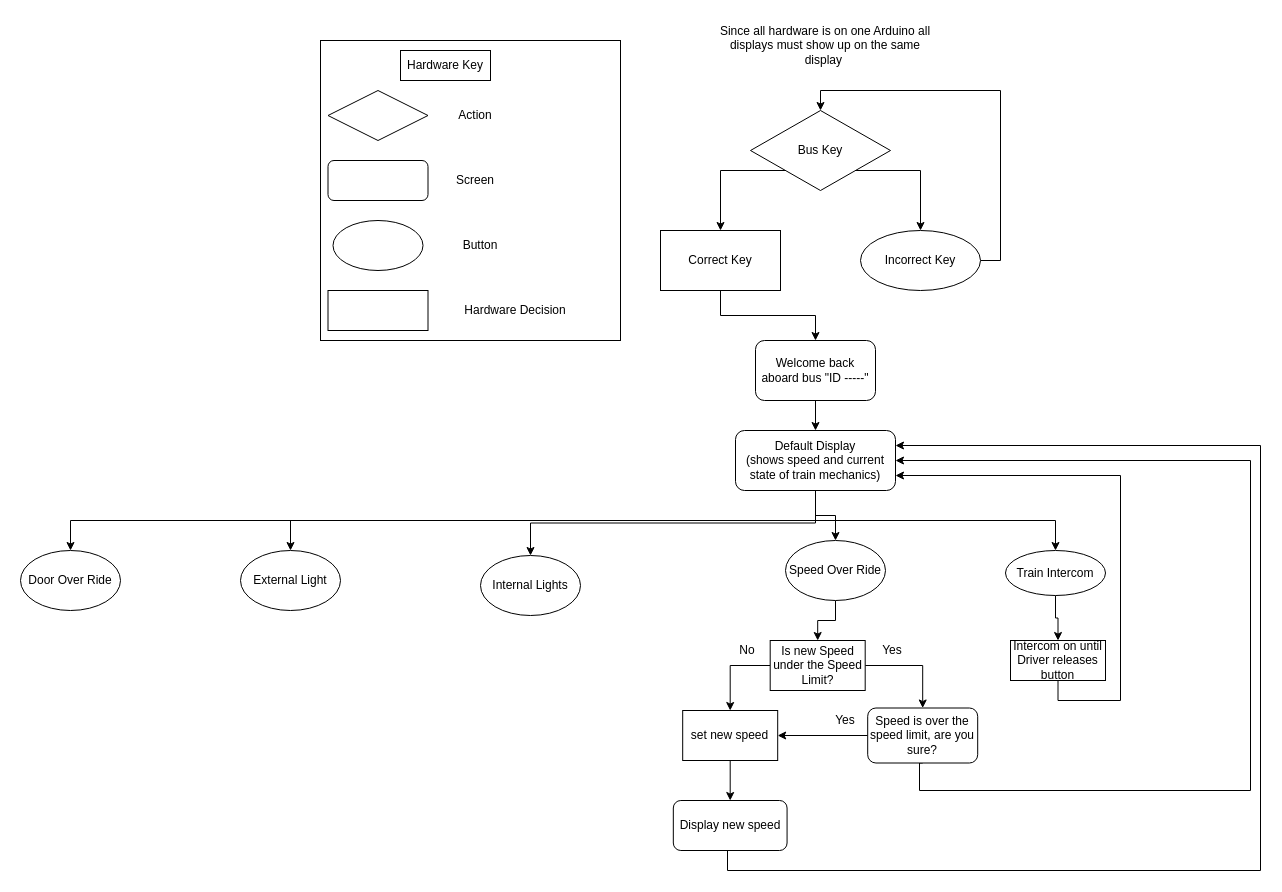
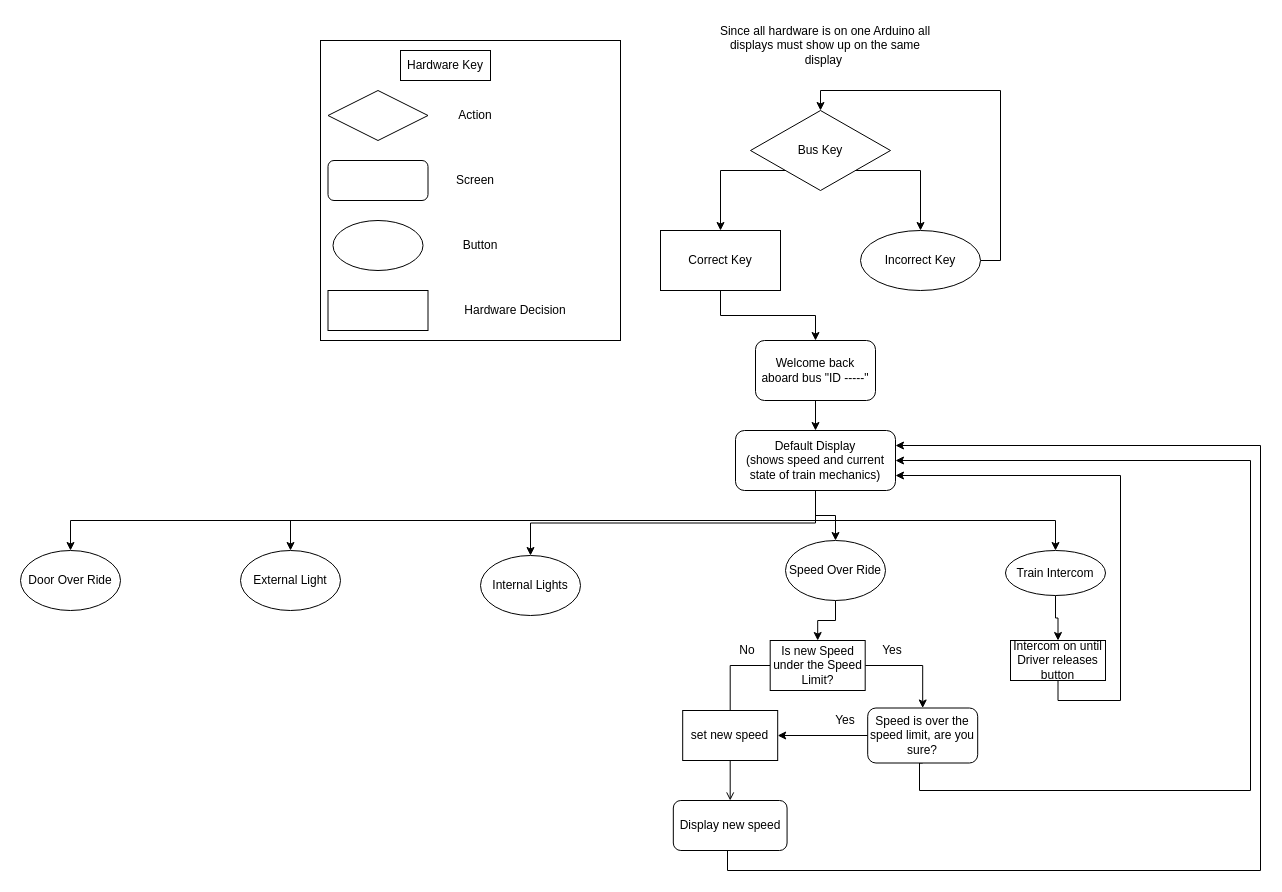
  <mxCell id="0" />
  <mxCell id="1" parent="0" />
  <mxCell id="2" value="" style="whiteSpace=wrap;html=1;aspect=fixed;" vertex="1" parent="1"><mxGeometry x="320" y="40" width="300" height="300" as="geometry" /></mxCell>
  <mxCell id="3" value="Hardware Key" style="rounded=0;whiteSpace=wrap;html=1;" vertex="1" parent="1"><mxGeometry x="400" y="50" width="90" height="30" as="geometry" /></mxCell>
  <mxCell id="4" value="" style="rhombus;whiteSpace=wrap;html=1;" vertex="1" parent="1"><mxGeometry x="327.5" y="90" width="100" height="50" as="geometry" /></mxCell>
  <mxCell id="5" value="" style="rounded=1;whiteSpace=wrap;html=1;" vertex="1" parent="1"><mxGeometry x="327.5" y="160" width="100" height="40" as="geometry" /></mxCell>
  <mxCell id="6" value="Screen" style="text;html=1;strokeColor=none;fillColor=none;align=center;verticalAlign=middle;whiteSpace=wrap;rounded=0;" vertex="1" parent="1"><mxGeometry x="455" y="170" width="40" height="20" as="geometry" /></mxCell>
  <mxCell id="7" value="Action" style="text;html=1;strokeColor=none;fillColor=none;align=center;verticalAlign=middle;whiteSpace=wrap;rounded=0;" vertex="1" parent="1"><mxGeometry x="455" y="105" width="40" height="20" as="geometry" /></mxCell>
  <mxCell id="8" style="edgeStyle=orthogonalEdgeStyle;rounded=0;orthogonalLoop=1;jettySize=auto;html=1;exitX=0;exitY=1;exitDx=0;exitDy=0;entryX=0.5;entryY=0;entryDx=0;entryDy=0;" edge="1" parent="1" source="10" target="18"><mxGeometry relative="1" as="geometry"><mxPoint x="720" y="210" as="targetPoint" /><Array as="points"><mxPoint x="720" y="170" /></Array></mxGeometry></mxCell>
  <mxCell id="9" style="edgeStyle=orthogonalEdgeStyle;rounded=0;orthogonalLoop=1;jettySize=auto;html=1;exitX=1;exitY=1;exitDx=0;exitDy=0;entryX=0.5;entryY=0;entryDx=0;entryDy=0;" edge="1" parent="1" source="10" target="16"><mxGeometry relative="1" as="geometry"><Array as="points"><mxPoint x="920" y="170" /></Array></mxGeometry></mxCell>
  <mxCell id="10" value="Bus Key" style="rhombus;whiteSpace=wrap;html=1;" vertex="1" parent="1"><mxGeometry x="750" y="110" width="140" height="80" as="geometry" /></mxCell>
  <mxCell id="11" style="edgeStyle=orthogonalEdgeStyle;rounded=0;orthogonalLoop=1;jettySize=auto;html=1;exitX=0.5;exitY=1;exitDx=0;exitDy=0;entryX=0.5;entryY=0;entryDx=0;entryDy=0;" edge="1" parent="1" source="12" target="34"><mxGeometry relative="1" as="geometry" /></mxCell>
  <mxCell id="12" value="Welcome back aboard bus &quot;ID -----&quot;" style="rounded=1;whiteSpace=wrap;html=1;" vertex="1" parent="1"><mxGeometry x="755" y="340" width="120" height="60" as="geometry" /></mxCell>
  <mxCell id="13" value="" style="rounded=0;whiteSpace=wrap;html=1;" vertex="1" parent="1"><mxGeometry x="327.5" y="290" width="100" height="40" as="geometry" /></mxCell>
  <mxCell id="14" value="Hardware Decision" style="text;html=1;strokeColor=none;fillColor=none;align=center;verticalAlign=middle;whiteSpace=wrap;rounded=0;" vertex="1" parent="1"><mxGeometry x="455" y="300" width="120" height="20" as="geometry" /></mxCell>
  <mxCell id="15" style="edgeStyle=orthogonalEdgeStyle;rounded=0;orthogonalLoop=1;jettySize=auto;html=1;exitX=1;exitY=0.5;exitDx=0;exitDy=0;entryX=0.5;entryY=0;entryDx=0;entryDy=0;" edge="1" parent="1" source="16" target="10"><mxGeometry relative="1" as="geometry" /></mxCell>
  <mxCell id="16" value="Incorrect Key" style="ellipse;whiteSpace=wrap;html=1;" vertex="1" parent="1"><mxGeometry x="860" y="230" width="120" height="60" as="geometry" /></mxCell>
  <mxCell id="17" style="edgeStyle=orthogonalEdgeStyle;rounded=0;orthogonalLoop=1;jettySize=auto;html=1;exitX=0.5;exitY=1;exitDx=0;exitDy=0;entryX=0.5;entryY=0;entryDx=0;entryDy=0;" edge="1" parent="1" source="18" target="12"><mxGeometry relative="1" as="geometry" /></mxCell>
  <mxCell id="18" value="Correct Key" style="rounded=0;whiteSpace=wrap;html=1;" vertex="1" parent="1"><mxGeometry x="660" y="230" width="120" height="60" as="geometry" /></mxCell>
  <mxCell id="19" value="" style="ellipse;whiteSpace=wrap;html=1;" vertex="1" parent="1"><mxGeometry x="332.5" y="220" width="90" height="50" as="geometry" /></mxCell>
  <mxCell id="20" value="Button" style="text;html=1;strokeColor=none;fillColor=none;align=center;verticalAlign=middle;whiteSpace=wrap;rounded=0;" vertex="1" parent="1"><mxGeometry x="460" y="235" width="40" height="20" as="geometry" /></mxCell>
  <mxCell id="21" value="Since all hardware is on one Arduino all displays must show up on the same display&amp;nbsp;" style="text;html=1;strokeColor=none;fillColor=none;align=center;verticalAlign=middle;whiteSpace=wrap;rounded=0;" vertex="1" parent="1"><mxGeometry x="710" y="20" width="230" height="50" as="geometry" /></mxCell>
  <mxCell id="22" value="Door Over Ride" style="ellipse;whiteSpace=wrap;html=1;" vertex="1" parent="1"><mxGeometry x="20" y="550" width="100" height="60" as="geometry" /></mxCell>
  <mxCell id="23" value="External Light" style="ellipse;whiteSpace=wrap;html=1;" vertex="1" parent="1"><mxGeometry x="240" y="550" width="100" height="60" as="geometry" /></mxCell>
  <mxCell id="24" value="Internal Lights" style="ellipse;whiteSpace=wrap;html=1;" vertex="1" parent="1"><mxGeometry x="480" y="555" width="100" height="60" as="geometry" /></mxCell>
  <mxCell id="25" style="edgeStyle=orthogonalEdgeStyle;rounded=0;orthogonalLoop=1;jettySize=auto;html=1;exitX=0.5;exitY=1;exitDx=0;exitDy=0;entryX=0.5;entryY=0;entryDx=0;entryDy=0;" edge="1" parent="1" source="26" target="37"><mxGeometry relative="1" as="geometry" /></mxCell>
  <mxCell id="26" value="Speed Over Ride" style="ellipse;whiteSpace=wrap;html=1;" vertex="1" parent="1"><mxGeometry x="785" y="540" width="100" height="60" as="geometry" /></mxCell>
  <mxCell id="27" style="edgeStyle=orthogonalEdgeStyle;rounded=0;orthogonalLoop=1;jettySize=auto;html=1;exitX=0.5;exitY=1;exitDx=0;exitDy=0;entryX=0.5;entryY=0;entryDx=0;entryDy=0;" edge="1" parent="1" source="28" target="49"><mxGeometry relative="1" as="geometry" /></mxCell>
  <mxCell id="28" value="Train Intercom" style="ellipse;whiteSpace=wrap;html=1;" vertex="1" parent="1"><mxGeometry x="1005" y="550" width="100" height="45" as="geometry" /></mxCell>
  <mxCell id="29" style="edgeStyle=orthogonalEdgeStyle;rounded=0;orthogonalLoop=1;jettySize=auto;html=1;exitX=0.5;exitY=1;exitDx=0;exitDy=0;entryX=0.5;entryY=0;entryDx=0;entryDy=0;" edge="1" parent="1" source="34" target="24"><mxGeometry relative="1" as="geometry" /></mxCell>
  <mxCell id="30" style="edgeStyle=orthogonalEdgeStyle;rounded=0;orthogonalLoop=1;jettySize=auto;html=1;exitX=0.5;exitY=1;exitDx=0;exitDy=0;entryX=0.5;entryY=0;entryDx=0;entryDy=0;" edge="1" parent="1" source="34" target="26"><mxGeometry relative="1" as="geometry" /></mxCell>
  <mxCell id="31" style="edgeStyle=orthogonalEdgeStyle;rounded=0;orthogonalLoop=1;jettySize=auto;html=1;exitX=0.5;exitY=1;exitDx=0;exitDy=0;entryX=0.5;entryY=0;entryDx=0;entryDy=0;" edge="1" parent="1" source="34" target="23"><mxGeometry relative="1" as="geometry" /></mxCell>
  <mxCell id="32" style="edgeStyle=orthogonalEdgeStyle;rounded=0;orthogonalLoop=1;jettySize=auto;html=1;exitX=0.5;exitY=1;exitDx=0;exitDy=0;entryX=0.5;entryY=0;entryDx=0;entryDy=0;" edge="1" parent="1" source="34" target="22"><mxGeometry relative="1" as="geometry" /></mxCell>
  <mxCell id="33" style="edgeStyle=orthogonalEdgeStyle;rounded=0;orthogonalLoop=1;jettySize=auto;html=1;exitX=0.5;exitY=1;exitDx=0;exitDy=0;" edge="1" parent="1" source="34" target="28"><mxGeometry relative="1" as="geometry" /></mxCell>
  <mxCell id="34" value="Default Display&lt;br&gt;(shows speed and current state of train mechanics)" style="rounded=1;whiteSpace=wrap;html=1;" vertex="1" parent="1"><mxGeometry x="735" y="430" width="160" height="60" as="geometry" /></mxCell>
- <mxCell id="35" style="edgeStyle=orthogonalEdgeStyle;rounded=0;orthogonalLoop=1;jettySize=auto;html=1;exitX=0;exitY=0.5;exitDx=0;exitDy=0;entryX=0.5;entryY=0;entryDx=0;entryDy=0;" edge="1" parent="1" source="37" target="39"><mxGeometry relative="1" as="geometry" /></mxCell>
+ <mxCell id="35" style="edgeStyle=orthogonalEdgeStyle;rounded=0;orthogonalLoop=1;jettySize=auto;html=1;exitX=0;exitY=0.5;exitDx=0;exitDy=0;entryX=0.5;entryY=0;entryDx=0;entryDy=0;endArrow=none;" edge="1" parent="1" source="37" target="39"><mxGeometry relative="1" as="geometry" /></mxCell>
  <mxCell id="36" style="edgeStyle=orthogonalEdgeStyle;rounded=0;orthogonalLoop=1;jettySize=auto;html=1;exitX=1;exitY=0.5;exitDx=0;exitDy=0;entryX=0.5;entryY=0;entryDx=0;entryDy=0;" edge="1" parent="1" source="37" target="42"><mxGeometry relative="1" as="geometry" /></mxCell>
  <mxCell id="37" value="Is new Speed under the Speed Limit?" style="rounded=0;whiteSpace=wrap;html=1;" vertex="1" parent="1"><mxGeometry x="769.69" y="640" width="95" height="50" as="geometry" /></mxCell>
- <mxCell id="38" style="edgeStyle=orthogonalEdgeStyle;rounded=0;orthogonalLoop=1;jettySize=auto;html=1;exitX=0.5;exitY=1;exitDx=0;exitDy=0;entryX=0.5;entryY=0;entryDx=0;entryDy=0;" edge="1" parent="1" source="39" target="47"><mxGeometry relative="1" as="geometry" /></mxCell>
+ <mxCell id="38" style="edgeStyle=orthogonalEdgeStyle;rounded=0;orthogonalLoop=1;jettySize=auto;html=1;exitX=0.5;exitY=1;exitDx=0;exitDy=0;entryX=0.5;entryY=0;entryDx=0;entryDy=0;endArrow=open;" edge="1" parent="1" source="39" target="47"><mxGeometry relative="1" as="geometry" /></mxCell>
  <mxCell id="39" value="set new speed" style="rounded=0;whiteSpace=wrap;html=1;" vertex="1" parent="1"><mxGeometry x="682.19" y="710" width="95" height="50" as="geometry" /></mxCell>
  <mxCell id="40" style="edgeStyle=orthogonalEdgeStyle;rounded=0;orthogonalLoop=1;jettySize=auto;html=1;exitX=0;exitY=0.5;exitDx=0;exitDy=0;entryX=1;entryY=0.5;entryDx=0;entryDy=0;" edge="1" parent="1" source="42" target="39"><mxGeometry relative="1" as="geometry" /></mxCell>
  <mxCell id="41" style="edgeStyle=orthogonalEdgeStyle;rounded=0;orthogonalLoop=1;jettySize=auto;html=1;exitX=0.5;exitY=1;exitDx=0;exitDy=0;entryX=1;entryY=0.5;entryDx=0;entryDy=0;" edge="1" parent="1" source="42" target="34"><mxGeometry relative="1" as="geometry"><mxPoint x="1120" y="460" as="targetPoint" /><Array as="points"><mxPoint x="919" y="763" /><mxPoint x="919" y="790" /><mxPoint x="1250" y="790" /><mxPoint x="1250" y="460" /></Array></mxGeometry></mxCell>
  <mxCell id="42" value="Speed is over the speed limit, are you sure?" style="rounded=1;whiteSpace=wrap;html=1;" vertex="1" parent="1"><mxGeometry x="867.19" y="707.5" width="110" height="55" as="geometry" /></mxCell>
  <mxCell id="43" value="No" style="text;html=1;strokeColor=none;fillColor=none;align=center;verticalAlign=middle;whiteSpace=wrap;rounded=0;" vertex="1" parent="1"><mxGeometry x="727.19" y="640" width="40" height="20" as="geometry" /></mxCell>
  <mxCell id="44" value="Yes" style="text;html=1;strokeColor=none;fillColor=none;align=center;verticalAlign=middle;whiteSpace=wrap;rounded=0;" vertex="1" parent="1"><mxGeometry x="872.19" y="640" width="40" height="20" as="geometry" /></mxCell>
  <mxCell id="45" value="Yes" style="text;html=1;strokeColor=none;fillColor=none;align=center;verticalAlign=middle;whiteSpace=wrap;rounded=0;" vertex="1" parent="1"><mxGeometry x="824.69" y="710" width="40" height="20" as="geometry" /></mxCell>
  <mxCell id="46" style="edgeStyle=orthogonalEdgeStyle;rounded=0;orthogonalLoop=1;jettySize=auto;html=1;exitX=0.5;exitY=1;exitDx=0;exitDy=0;entryX=1;entryY=0.25;entryDx=0;entryDy=0;" edge="1" parent="1" source="47" target="34"><mxGeometry relative="1" as="geometry"><mxPoint x="1260" y="440" as="targetPoint" /><Array as="points"><mxPoint x="727" y="850" /><mxPoint x="727" y="870" /><mxPoint x="1260" y="870" /><mxPoint x="1260" y="445" /></Array></mxGeometry></mxCell>
  <mxCell id="47" value="Display new speed" style="rounded=1;whiteSpace=wrap;html=1;" vertex="1" parent="1"><mxGeometry x="672.82" y="800" width="113.75" height="50" as="geometry" /></mxCell>
  <mxCell id="48" style="edgeStyle=orthogonalEdgeStyle;rounded=0;orthogonalLoop=1;jettySize=auto;html=1;exitX=0.5;exitY=1;exitDx=0;exitDy=0;entryX=1;entryY=0.75;entryDx=0;entryDy=0;" edge="1" parent="1" source="49" target="34"><mxGeometry relative="1" as="geometry"><Array as="points"><mxPoint x="1058" y="700" /><mxPoint x="1120" y="700" /><mxPoint x="1120" y="475" /></Array></mxGeometry></mxCell>
  <mxCell id="49" value="Intercom on until Driver releases button" style="rounded=0;whiteSpace=wrap;html=1;" vertex="1" parent="1"><mxGeometry x="1010" y="640" width="95" height="40" as="geometry" /></mxCell>
